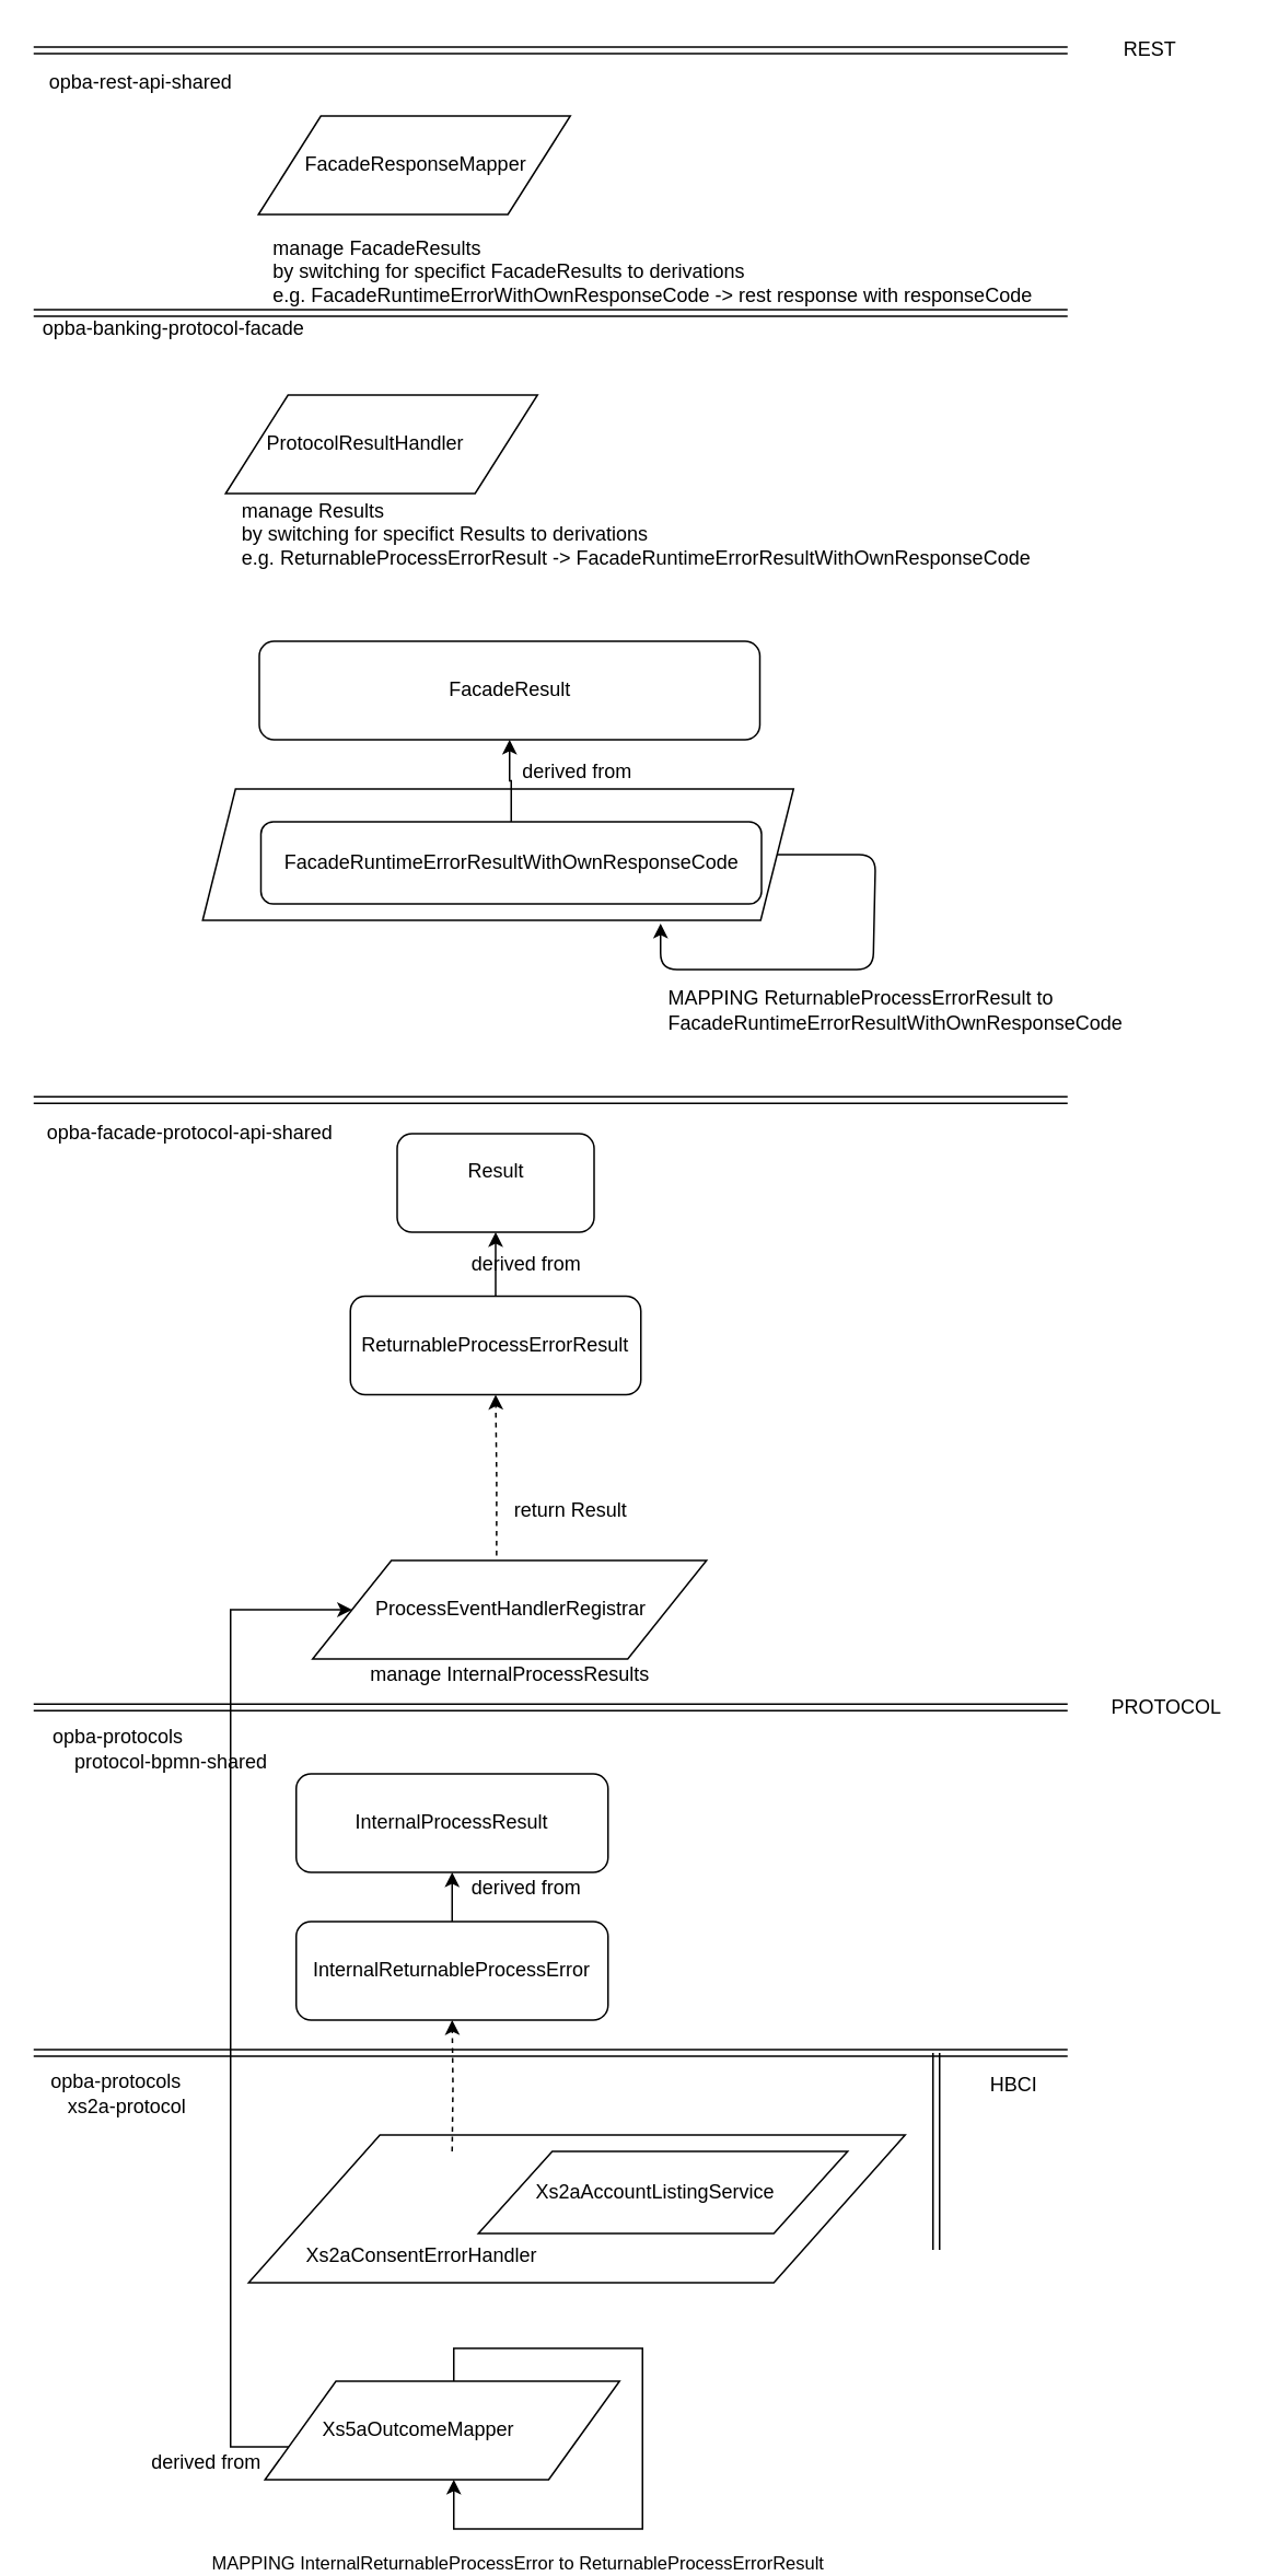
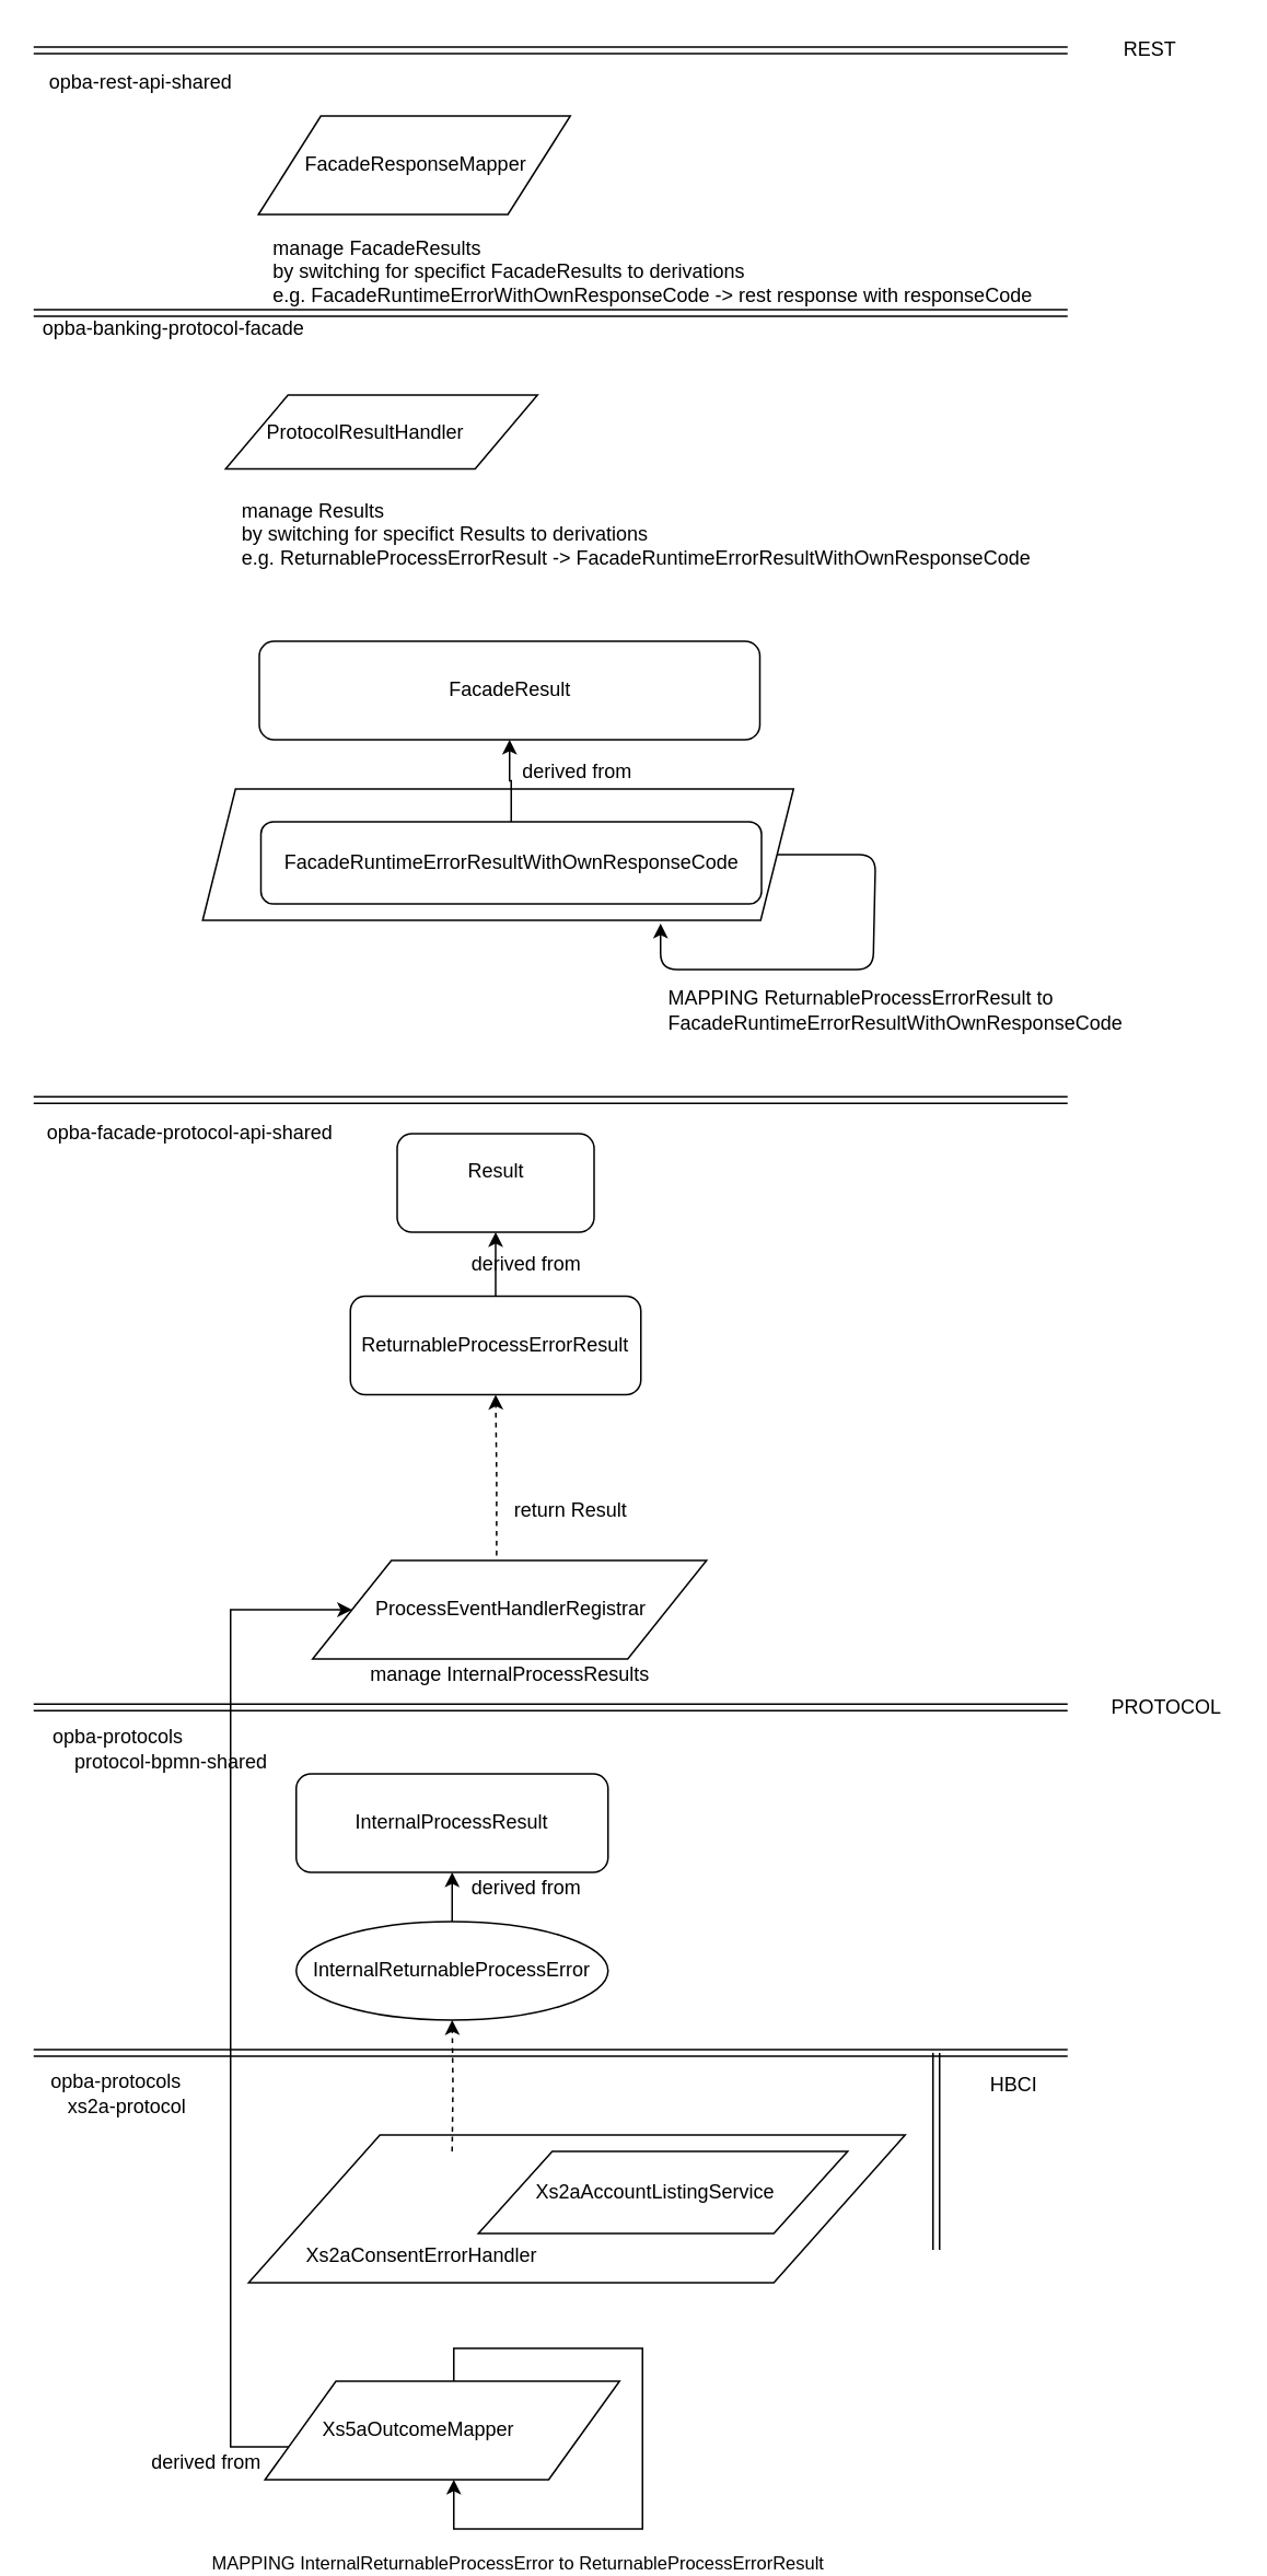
  <mxCell id="0" />
  <mxCell id="1" parent="0" />
  <mxCell id="2" value="&lt;div&gt;&lt;br&gt;&lt;/div&gt;&lt;div&gt;&lt;br&gt;&lt;/div&gt;&lt;div&gt;&lt;br&gt;&lt;/div&gt;&lt;div&gt;&lt;br&gt;&lt;/div&gt;&lt;div&gt;&amp;nbsp;&amp;nbsp;&amp;nbsp;&amp;nbsp;&amp;nbsp;&amp;nbsp;&amp;nbsp;&amp;nbsp;&amp;nbsp; Xs2aConsentErrorHandler&lt;/div&gt;" style="shape=parallelogram;perimeter=parallelogramPerimeter;whiteSpace=wrap;html=1;shadow=0;glass=0;comic=0;gradientColor=none;align=left;" vertex="1" parent="1"><mxGeometry x="151" y="1300" width="400" height="90" as="geometry" /></mxCell>
  <mxCell id="3" value="" style="shape=parallelogram;perimeter=parallelogramPerimeter;whiteSpace=wrap;html=1;fixedSize=1;strokeColor=#000000;" vertex="1" parent="1"><mxGeometry x="123" y="480" width="360" height="80" as="geometry" /></mxCell>
  <mxCell id="4" style="edgeStyle=orthogonalEdgeStyle;rounded=0;orthogonalLoop=1;jettySize=auto;html=1;entryX=0.5;entryY=1;entryDx=0;entryDy=0;dashed=1;" parent="1" target="12" edge="1"><mxGeometry relative="1" as="geometry"><mxPoint x="275" y="1310" as="sourcePoint" /></mxGeometry></mxCell>
  <mxCell id="5" value="" style="shape=link;html=1;" parent="1" edge="1"><mxGeometry width="50" height="50" relative="1" as="geometry"><mxPoint x="20" y="1039.5" as="sourcePoint" /><mxPoint x="650" y="1039.5" as="targetPoint" /></mxGeometry></mxCell>
  <mxCell id="6" value="" style="shape=link;html=1;width=4;" parent="1" edge="1"><mxGeometry width="50" height="50" relative="1" as="geometry"><mxPoint x="570" y="1250" as="sourcePoint" /><mxPoint x="570" y="1370" as="targetPoint" /></mxGeometry></mxCell>
  <mxCell id="7" value="HBCI" style="text;html=1;align=center;verticalAlign=middle;resizable=0;points=[];autosize=1;" parent="1" vertex="1"><mxGeometry x="597" y="1260" width="40" height="20" as="geometry" /></mxCell>
  <mxCell id="8" value="" style="shape=link;html=1;" parent="1" edge="1"><mxGeometry width="50" height="50" relative="1" as="geometry"><mxPoint x="20" y="669.5" as="sourcePoint" /><mxPoint x="650" y="669.5" as="targetPoint" /></mxGeometry></mxCell>
  <mxCell id="9" value="PROTOCOL" style="text;html=1;align=center;verticalAlign=middle;resizable=0;points=[];autosize=1;" parent="1" vertex="1"><mxGeometry x="670" y="1030" width="80" height="20" as="geometry" /></mxCell>
  <mxCell id="10" value="" style="shape=link;html=1;" parent="1" edge="1"><mxGeometry width="50" height="50" relative="1" as="geometry"><mxPoint x="20" y="1250" as="sourcePoint" /><mxPoint x="650" y="1250" as="targetPoint" /></mxGeometry></mxCell>
  <mxCell id="11" style="edgeStyle=orthogonalEdgeStyle;rounded=0;orthogonalLoop=1;jettySize=auto;html=1;entryX=0.5;entryY=1;entryDx=0;entryDy=0;" parent="1" source="12" target="23" edge="1"><mxGeometry relative="1" as="geometry" /></mxCell>
- <mxCell id="12" value="&lt;div&gt;InternalReturnableProcessError&lt;/div&gt;" style="rounded=1;whiteSpace=wrap;html=1;" parent="1" vertex="1"><mxGeometry x="180" y="1170" width="190" height="60" as="geometry" /></mxCell>
+ <mxCell id="12" value="&lt;div&gt;InternalReturnableProcessError&lt;/div&gt;" style="ellipse;whiteSpace=wrap;html=1;" parent="1" vertex="1"><mxGeometry x="180" y="1170" width="190" height="60" as="geometry" /></mxCell>
  <mxCell id="13" style="edgeStyle=orthogonalEdgeStyle;rounded=0;orthogonalLoop=1;jettySize=auto;html=1;dashed=1;entryX=0.5;entryY=1;entryDx=0;entryDy=0;exitX=0.467;exitY=-0.05;exitDx=0;exitDy=0;exitPerimeter=0;" parent="1" source="28" target="19" edge="1"><mxGeometry relative="1" as="geometry"><mxPoint x="270" y="860" as="targetPoint" /><mxPoint x="301.5" y="935" as="sourcePoint" /></mxGeometry></mxCell>
  <mxCell id="14" style="edgeStyle=orthogonalEdgeStyle;rounded=0;orthogonalLoop=1;jettySize=auto;html=1;endArrow=classic;endFill=1;" parent="1" edge="1" target="28" source="29"><mxGeometry relative="1" as="geometry"><mxPoint x="180" y="1430" as="sourcePoint" /><mxPoint x="182" y="950" as="targetPoint" /><Array as="points"><mxPoint x="140" y="1490" /><mxPoint x="140" y="980" /></Array></mxGeometry></mxCell>
  <mxCell id="15" style="edgeStyle=orthogonalEdgeStyle;rounded=0;orthogonalLoop=1;jettySize=auto;html=1;entryX=0.5;entryY=1;entryDx=0;entryDy=0;" parent="1" edge="1"><mxGeometry relative="1" as="geometry"><mxPoint x="276" y="1510" as="targetPoint" /><mxPoint x="276" y="1450" as="sourcePoint" /><Array as="points"><mxPoint x="276" y="1430" /><mxPoint x="391" y="1430" /><mxPoint x="391" y="1540" /><mxPoint x="276" y="1540" /></Array></mxGeometry></mxCell>
  <mxCell id="16" value="&lt;div&gt;MAPPING InternalReturnableProcessError to ReturnableProcessErrorResult&lt;br&gt;&lt;/div&gt;" style="edgeLabel;html=1;align=center;verticalAlign=middle;resizable=0;points=[];" parent="15" vertex="1" connectable="0"><mxGeometry x="0.582" y="4" relative="1" as="geometry"><mxPoint x="-14" y="16" as="offset" /></mxGeometry></mxCell>
  <mxCell id="17" value="derived from" style="text;html=1;align=center;verticalAlign=middle;resizable=0;points=[];autosize=1;" parent="1" vertex="1"><mxGeometry x="85" y="1490" width="80" height="20" as="geometry" /></mxCell>
  <mxCell id="18" style="edgeStyle=orthogonalEdgeStyle;rounded=0;orthogonalLoop=1;jettySize=auto;html=1;entryX=0.5;entryY=1;entryDx=0;entryDy=0;" parent="1" source="19" target="21" edge="1"><mxGeometry relative="1" as="geometry" /></mxCell>
  <mxCell id="19" value="&lt;div&gt;ReturnableProcessErrorResult&lt;/div&gt;" style="rounded=1;whiteSpace=wrap;html=1;" parent="1" vertex="1"><mxGeometry x="213" y="789" width="177" height="60" as="geometry" /></mxCell>
  <mxCell id="20" value="&lt;div&gt;return Result&lt;/div&gt;" style="text;html=1;align=center;verticalAlign=middle;resizable=0;points=[];autosize=1;" parent="1" vertex="1"><mxGeometry x="307" y="910" width="80" height="20" as="geometry" /></mxCell>
  <mxCell id="21" value="&lt;div&gt;Result&lt;/div&gt;&lt;div&gt;&lt;br&gt;&lt;/div&gt;" style="rounded=1;whiteSpace=wrap;html=1;" parent="1" vertex="1"><mxGeometry x="241.5" y="690" width="120" height="60" as="geometry" /></mxCell>
  <mxCell id="22" value="derived from" style="text;html=1;align=center;verticalAlign=middle;resizable=0;points=[];autosize=1;" parent="1" vertex="1"><mxGeometry x="280" y="760" width="80" height="20" as="geometry" /></mxCell>
  <mxCell id="23" value="InternalProcessResult" style="rounded=1;whiteSpace=wrap;html=1;" parent="1" vertex="1"><mxGeometry x="180" y="1080" width="190" height="60" as="geometry" /></mxCell>
  <mxCell id="24" value="derived from" style="text;html=1;align=center;verticalAlign=middle;resizable=0;points=[];autosize=1;" parent="1" vertex="1"><mxGeometry x="280" y="1140" width="80" height="20" as="geometry" /></mxCell>
  <mxCell id="25" value="manage InternalProcessResults" style="text;html=1;align=center;verticalAlign=middle;resizable=0;points=[];autosize=1;" parent="1" vertex="1"><mxGeometry x="215" y="1010" width="190" height="20" as="geometry" /></mxCell>
  <mxCell id="26" value="&lt;div&gt;opba-protocols&lt;/div&gt;&lt;div&gt;&amp;nbsp;&amp;nbsp;&amp;nbsp; protocol-bpmn-shared&lt;br&gt;&lt;/div&gt;" style="text;html=1;align=left;verticalAlign=middle;resizable=0;points=[];autosize=1;" parent="1" vertex="1"><mxGeometry x="30" y="1050" width="150" height="30" as="geometry" /></mxCell>
  <mxCell id="27" value="opba-facade-protocol-api-shared" style="text;html=1;align=center;verticalAlign=middle;resizable=0;points=[];autosize=1;" parent="1" vertex="1"><mxGeometry x="20" y="680" width="190" height="20" as="geometry" /></mxCell>
  <mxCell id="28" value="&amp;nbsp;&amp;nbsp;&amp;nbsp;&amp;nbsp;&amp;nbsp;&amp;nbsp;&amp;nbsp;&amp;nbsp;&amp;nbsp;&amp;nbsp; ProcessEventHandlerRegistrar" style="shape=parallelogram;perimeter=parallelogramPerimeter;whiteSpace=wrap;html=1;shadow=0;glass=0;comic=0;gradientColor=none;align=left;" parent="1" vertex="1"><mxGeometry x="190" y="950" width="240" height="60" as="geometry" /></mxCell>
  <mxCell id="29" value="&amp;nbsp; &amp;nbsp;&amp;nbsp; &amp;nbsp;&amp;nbsp;&amp;nbsp;&amp;nbsp; Xs5aOutcomeMapper" style="shape=parallelogram;perimeter=parallelogramPerimeter;whiteSpace=wrap;html=1;shadow=0;glass=0;comic=0;gradientColor=none;align=left;" parent="1" vertex="1"><mxGeometry x="161" y="1450" width="216" height="60" as="geometry" /></mxCell>
  <mxCell id="30" value="&lt;div&gt;opba-protocols&lt;/div&gt;&lt;div align=&quot;left&quot;&gt;&amp;nbsp;&amp;nbsp;&amp;nbsp; xs2a-protocol&lt;br&gt;&lt;/div&gt;" style="text;html=1;align=center;verticalAlign=middle;resizable=0;points=[];autosize=1;" parent="1" vertex="1"><mxGeometry x="20" y="1260" width="100" height="30" as="geometry" /></mxCell>
  <mxCell id="31" value="" style="shape=link;html=1;" parent="1" edge="1"><mxGeometry width="50" height="50" relative="1" as="geometry"><mxPoint x="20" y="190" as="sourcePoint" /><mxPoint x="650" y="190" as="targetPoint" /></mxGeometry></mxCell>
- <mxCell id="32" value="&amp;nbsp;&amp;nbsp;&amp;nbsp;&amp;nbsp;&amp;nbsp;&amp;nbsp; ProtocolResultHandler" style="shape=parallelogram;perimeter=parallelogramPerimeter;whiteSpace=wrap;html=1;shadow=0;glass=0;comic=0;gradientColor=none;align=left;" parent="1" vertex="1"><mxGeometry x="137" y="240" width="190" height="60" as="geometry" /></mxCell>
+ <mxCell id="32" value="&amp;nbsp;&amp;nbsp;&amp;nbsp;&amp;nbsp;&amp;nbsp;&amp;nbsp; ProtocolResultHandler" style="shape=parallelogram;perimeter=parallelogramPerimeter;whiteSpace=wrap;html=1;shadow=0;glass=0;comic=0;gradientColor=none;align=left;" parent="1" vertex="1"><mxGeometry x="137" y="240" width="190" height="45" as="geometry" /></mxCell>
  <mxCell id="33" value="opba-banking-protocol-facade" style="text;html=1;align=center;verticalAlign=middle;resizable=0;points=[];autosize=1;" parent="1" vertex="1"><mxGeometry x="20" y="190" width="170" height="20" as="geometry" /></mxCell>
  <mxCell id="34" value="&amp;nbsp;&amp;nbsp;&amp;nbsp;&amp;nbsp;&amp;nbsp;&amp;nbsp;&amp;nbsp;&amp;nbsp;&amp;nbsp; Xs2aAccountListingService" style="shape=parallelogram;perimeter=parallelogramPerimeter;whiteSpace=wrap;html=1;shadow=0;glass=0;comic=0;gradientColor=none;align=left;" parent="1" vertex="1"><mxGeometry x="291" y="1310" width="225" height="50" as="geometry" /></mxCell>
  <mxCell id="35" value="&lt;div&gt;&lt;div align=&quot;left&quot;&gt;manage Results&lt;br&gt;&lt;/div&gt;&lt;div align=&quot;left&quot;&gt;by switching for specifict Results to derivations&lt;br&gt;&lt;/div&gt;&lt;/div&gt;e.g. ReturnableProcessErrorResult -&amp;gt; FacadeRuntimeErrorResultWithOwnResponseCode" style="text;html=1;align=center;verticalAlign=middle;resizable=0;points=[];autosize=1;" parent="1" vertex="1"><mxGeometry x="137" y="300" width="500" height="50" as="geometry" /></mxCell>
  <mxCell id="36" value="" style="edgeStyle=orthogonalEdgeStyle;rounded=0;orthogonalLoop=1;jettySize=auto;html=1;endArrow=classic;endFill=1;" edge="1" parent="1" source="37" target="38"><mxGeometry relative="1" as="geometry" /></mxCell>
  <mxCell id="37" value="&lt;div&gt;FacadeRuntimeErrorResultWithOwnResponseCode&lt;/div&gt;" style="rounded=1;whiteSpace=wrap;html=1;strokeColor=#000000;" vertex="1" parent="1"><mxGeometry x="158.5" y="500" width="305" height="50" as="geometry" /></mxCell>
  <mxCell id="38" value="&lt;div&gt;FacadeResult&lt;/div&gt;" style="rounded=1;whiteSpace=wrap;html=1;strokeColor=#000000;" vertex="1" parent="1"><mxGeometry x="157.5" y="390" width="305" height="60" as="geometry" /></mxCell>
  <mxCell id="39" value="" style="endArrow=classic;html=1;exitX=1;exitY=0.5;exitDx=0;exitDy=0;entryX=0.775;entryY=1.025;entryDx=0;entryDy=0;entryPerimeter=0;" edge="1" parent="1" source="3" target="3"><mxGeometry width="50" height="50" relative="1" as="geometry"><mxPoint x="361.5" y="710" as="sourcePoint" /><mxPoint x="541.5" y="580" as="targetPoint" /><Array as="points"><mxPoint x="533" y="520" /><mxPoint x="531.5" y="590" /><mxPoint x="473" y="590" /><mxPoint x="402" y="590" /></Array></mxGeometry></mxCell>
  <mxCell id="40" value="MAPPING ReturnableProcessErrorResult to&lt;br&gt;FacadeRuntimeErrorResultWithOwnResponseCode" style="text;html=1;align=left;verticalAlign=middle;resizable=0;points=[];autosize=1;" vertex="1" parent="1"><mxGeometry x="405" y="600" width="290" height="30" as="geometry" /></mxCell>
  <mxCell id="41" value="&lt;div&gt;derived from&lt;/div&gt;" style="text;html=1;align=center;verticalAlign=middle;resizable=0;points=[];autosize=1;" vertex="1" parent="1"><mxGeometry x="311" y="460" width="80" height="20" as="geometry" /></mxCell>
  <mxCell id="42" value="" style="shape=link;html=1;" edge="1" parent="1"><mxGeometry width="50" height="50" relative="1" as="geometry"><mxPoint x="20" y="30" as="sourcePoint" /><mxPoint x="650" y="30" as="targetPoint" /></mxGeometry></mxCell>
  <mxCell id="43" value="opba-rest-api-shared" style="text;html=1;align=center;verticalAlign=middle;resizable=0;points=[];autosize=1;" vertex="1" parent="1"><mxGeometry x="20" y="40" width="130" height="20" as="geometry" /></mxCell>
  <mxCell id="44" value="&amp;nbsp;&amp;nbsp;&amp;nbsp;&amp;nbsp;&amp;nbsp;&amp;nbsp;&amp;nbsp; FacadeResponseMapper" style="shape=parallelogram;perimeter=parallelogramPerimeter;whiteSpace=wrap;html=1;shadow=0;glass=0;comic=0;gradientColor=none;align=left;" vertex="1" parent="1"><mxGeometry x="157" y="70" width="190" height="60" as="geometry" /></mxCell>
  <mxCell id="45" value="&lt;div align=&quot;left&quot;&gt;manage FacadeResults&lt;br&gt;&lt;/div&gt;&lt;div align=&quot;left&quot;&gt;by switching for specifict FacadeResults to derivations&lt;br&gt;&lt;/div&gt;&lt;div align=&quot;left&quot;&gt;e.g. FacadeRuntimeErrorWithOwnResponseCode -&amp;gt; rest response with responseCode&lt;br&gt;&lt;/div&gt;" style="text;html=1;align=center;verticalAlign=middle;resizable=0;points=[];autosize=1;" vertex="1" parent="1"><mxGeometry x="157" y="140" width="480" height="50" as="geometry" /></mxCell>
  <mxCell id="46" value="REST" style="text;html=1;align=center;verticalAlign=middle;resizable=0;points=[];autosize=1;" vertex="1" parent="1"><mxGeometry x="675" y="20" width="50" height="20" as="geometry" /></mxCell>
